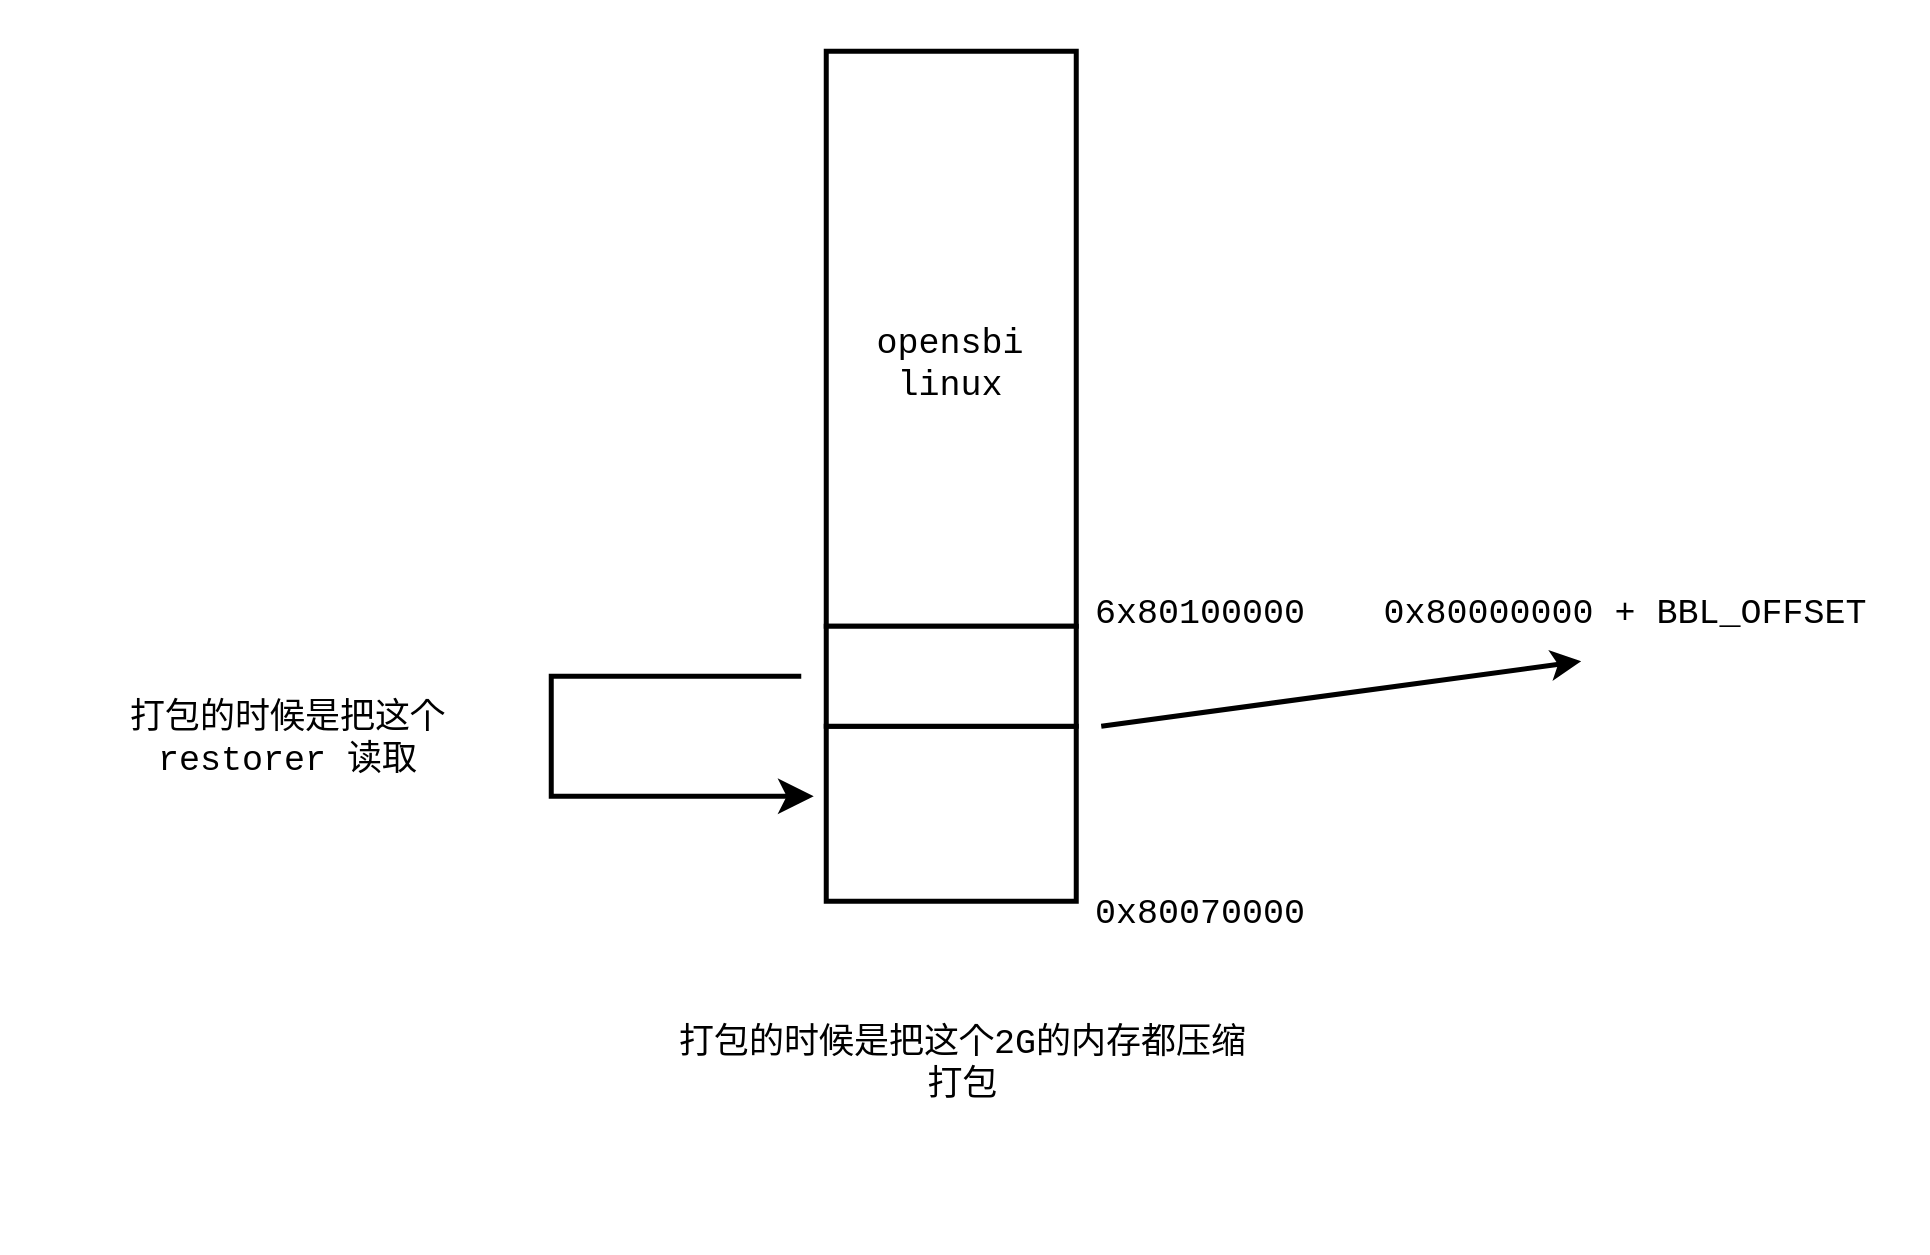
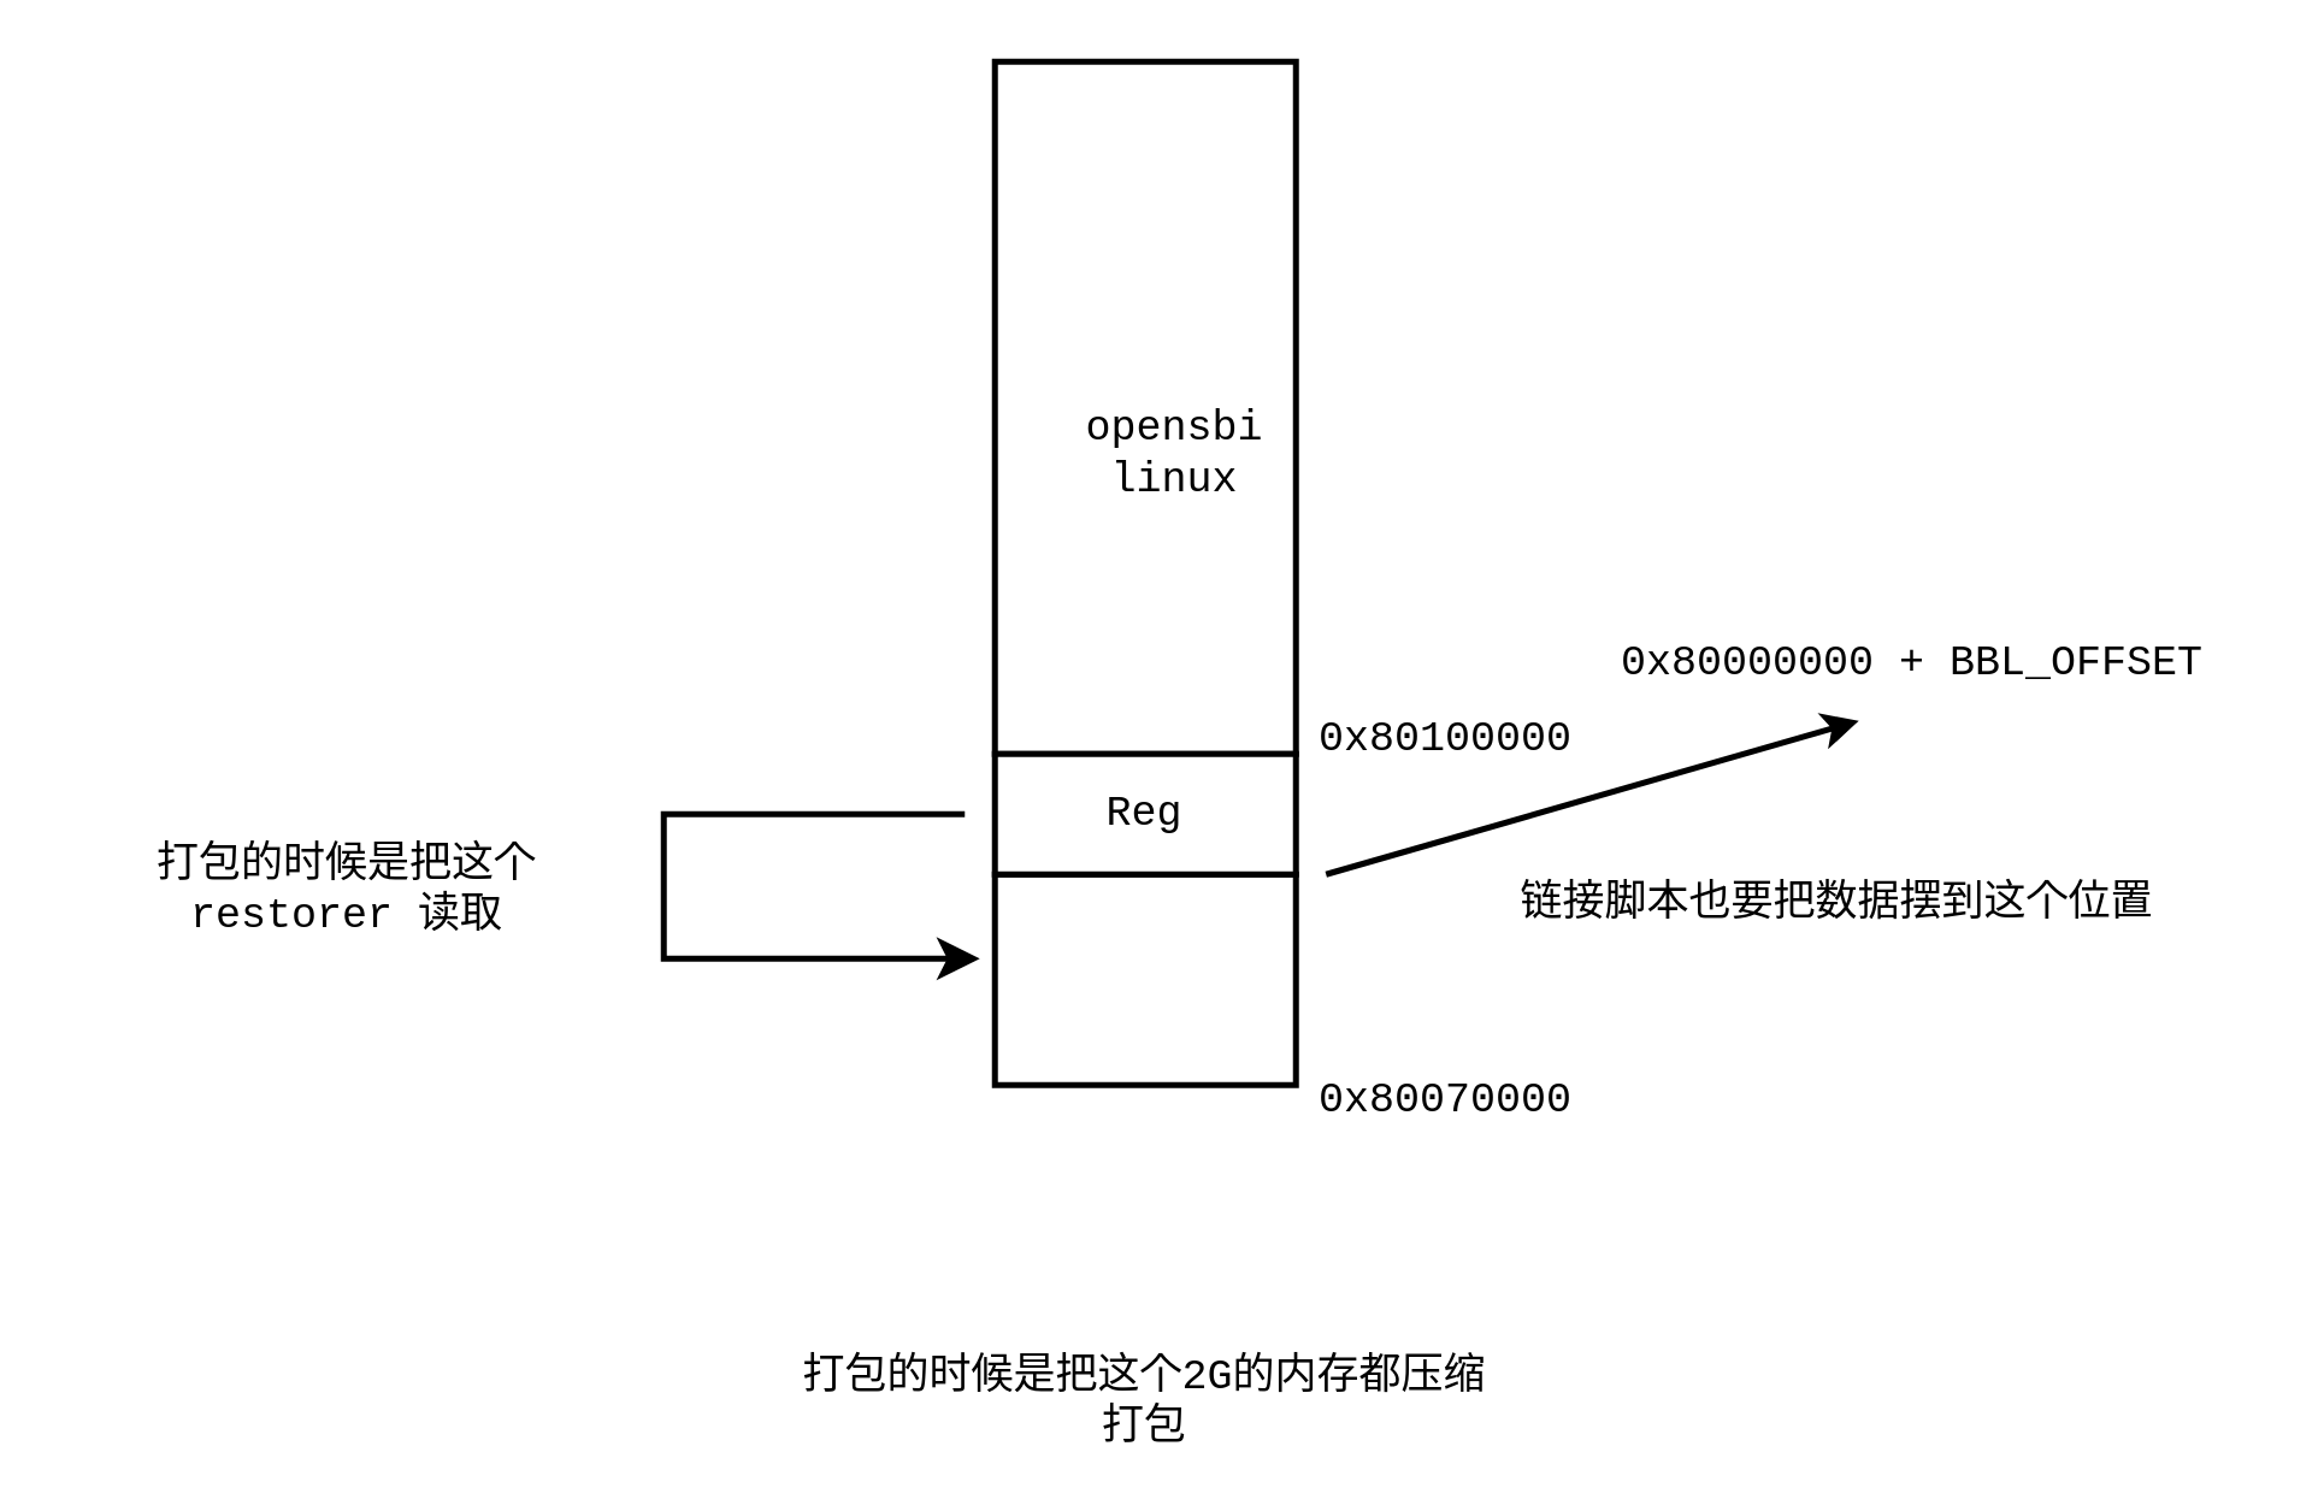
  <mxCell id="0" />
  <mxCell id="1" parent="0" />
  <mxCell id="2" value="" style="rounded=0;whiteSpace=wrap;html=1;strokeWidth=2;fontFamily=Courier New;fontSize=14;" vertex="1" parent="1"><mxGeometry x="330" y="290" width="100" height="70" as="geometry" /></mxCell>
  <mxCell id="3" value="" style="rounded=0;whiteSpace=wrap;html=1;strokeWidth=2;fontFamily=Courier New;fontSize=14;" vertex="1" parent="1"><mxGeometry x="330" y="20" width="100" height="230" as="geometry" /></mxCell>
  <mxCell id="4" value="" style="rounded=0;whiteSpace=wrap;html=1;strokeWidth=2;fontFamily=Courier New;fontSize=14;" vertex="1" parent="1"><mxGeometry x="330" y="250" width="100" height="40" as="geometry" /></mxCell>
- <mxCell id="6" value="opensbi&lt;div style=&quot;font-size: 14px;&quot;&gt;linux&lt;/div&gt;" style="text;html=1;align=center;verticalAlign=middle;whiteSpace=wrap;rounded=0;strokeWidth=2;fontFamily=Courier New;fontSize=14;" vertex="1" parent="1"><mxGeometry x="350" y="130" width="60" height="30" as="geometry" /></mxCell>
+ <mxCell id="5" value="Reg" style="text;html=1;align=center;verticalAlign=middle;whiteSpace=wrap;rounded=0;strokeWidth=2;fontFamily=Courier New;fontSize=14;" vertex="1" parent="1"><mxGeometry x="350" y="255" width="60" height="30" as="geometry" /></mxCell>
+ <mxCell id="6" value="opensbi&lt;div style=&quot;font-size: 14px;&quot;&gt;linux&lt;/div&gt;" style="text;html=1;align=center;verticalAlign=middle;whiteSpace=wrap;rounded=0;strokeWidth=2;fontFamily=Courier New;fontSize=14;" vertex="1" parent="1"><mxGeometry x="360" y="135" width="60" height="30" as="geometry" /></mxCell>
  <mxCell id="7" value="0x80070000" style="text;html=1;align=center;verticalAlign=middle;whiteSpace=wrap;rounded=0;strokeWidth=2;fontFamily=Courier New;fontSize=14;" vertex="1" parent="1"><mxGeometry x="440" y="350" width="80" height="30" as="geometry" /></mxCell>
- <mxCell id="8" value="6x80100000" style="text;html=1;align=center;verticalAlign=middle;whiteSpace=wrap;rounded=0;strokeWidth=2;fontFamily=Courier New;fontSize=14;" vertex="1" parent="1"><mxGeometry x="440" y="230" width="80" height="30" as="geometry" /></mxCell>
- <mxCell id="9" value="0x80000000 + BBL_OFFSET" style="text;html=1;align=center;verticalAlign=middle;whiteSpace=wrap;rounded=0;strokeWidth=2;fontFamily=Courier New;fontSize=14;" vertex="1" parent="1"><mxGeometry x="550" y="230" width="200" height="30" as="geometry" /></mxCell>
+ <mxCell id="8" value="0x80100000" style="text;html=1;align=center;verticalAlign=middle;whiteSpace=wrap;rounded=0;strokeWidth=2;fontFamily=Courier New;fontSize=14;" vertex="1" parent="1"><mxGeometry x="440" y="230" width="80" height="30" as="geometry" /></mxCell>
+ <mxCell id="9" value="0x80000000 + BBL_OFFSET" style="text;html=1;align=center;verticalAlign=middle;whiteSpace=wrap;rounded=0;strokeWidth=2;fontFamily=Courier New;fontSize=14;" vertex="1" parent="1"><mxGeometry x="535" y="205" width="200" height="30" as="geometry" /></mxCell>
  <mxCell id="10" value="" style="endArrow=classic;html=1;rounded=0;entryX=0.41;entryY=1.133;entryDx=0;entryDy=0;entryPerimeter=0;strokeWidth=2;fontFamily=Courier New;fontSize=14;" edge="1" parent="1" target="9"><mxGeometry width="50" height="50" relative="1" as="geometry"><mxPoint x="440" y="290" as="sourcePoint" /><mxPoint x="570" y="270" as="targetPoint" /></mxGeometry></mxCell>
+ <mxCell id="11" value="链接脚本也要把数据摆到这个位置" style="text;html=1;align=center;verticalAlign=middle;whiteSpace=wrap;rounded=0;strokeWidth=2;fontFamily=Courier New;fontSize=14;" vertex="1" parent="1"><mxGeometry x="500" y="280" width="220" height="40" as="geometry" /></mxCell>
  <mxCell id="12" value="" style="edgeStyle=segmentEdgeStyle;endArrow=classic;html=1;curved=0;rounded=0;endSize=8;startSize=8;entryX=-0.05;entryY=0.4;entryDx=0;entryDy=0;entryPerimeter=0;strokeWidth=2;fontFamily=Courier New;fontSize=14;" edge="1" parent="1" target="2"><mxGeometry width="50" height="50" relative="1" as="geometry"><mxPoint x="320" y="270" as="sourcePoint" /><mxPoint x="250" y="320" as="targetPoint" /><Array as="points"><mxPoint x="220" y="270" /><mxPoint x="220" y="318" /></Array></mxGeometry></mxCell>
  <mxCell id="13" value="打包的时候是把这个 restorer 读取" style="text;html=1;align=center;verticalAlign=middle;whiteSpace=wrap;rounded=0;strokeWidth=2;fontFamily=Courier New;fontSize=14;" vertex="1" parent="1"><mxGeometry x="20" y="280" width="190" height="30" as="geometry" /></mxCell>
- <mxCell id="14" value="打包的时候是把这个2G的内存都压缩打包" style="text;html=1;align=center;verticalAlign=middle;whiteSpace=wrap;rounded=0;strokeWidth=2;fontFamily=Courier New;fontSize=14;" vertex="1" parent="1"><mxGeometry x="265" y="410" width="240" height="30" as="geometry" /></mxCell>
+ <mxCell id="14" value="打包的时候是把这个2G的内存都压缩打包" style="text;html=1;align=center;verticalAlign=middle;whiteSpace=wrap;rounded=0;strokeWidth=2;fontFamily=Courier New;fontSize=14;" vertex="1" parent="1"><mxGeometry x="260" y="450" width="240" height="30" as="geometry" /></mxCell>
